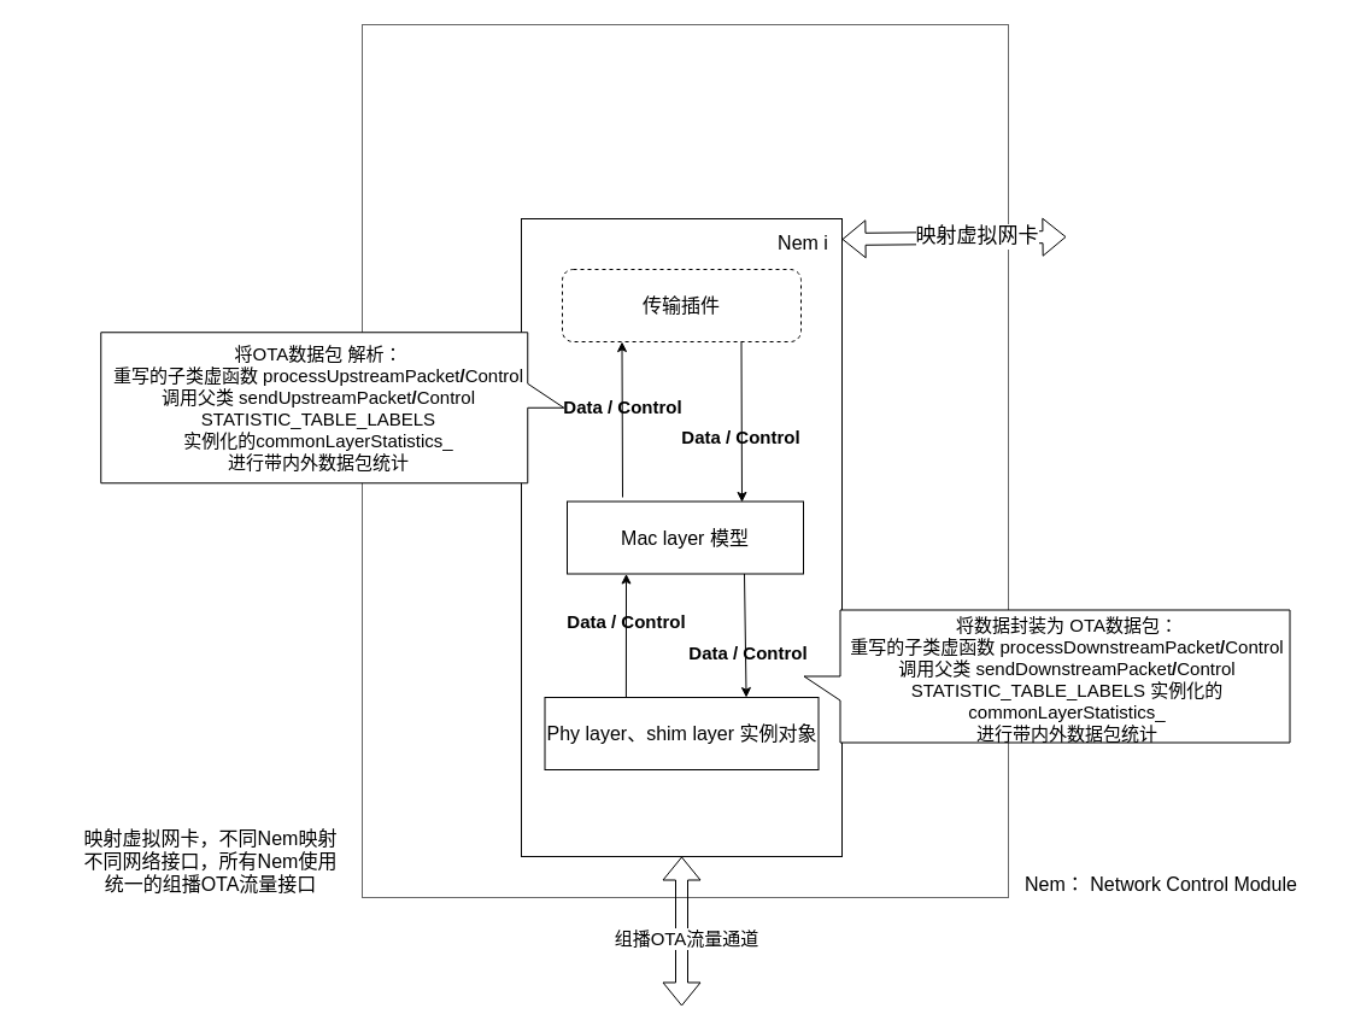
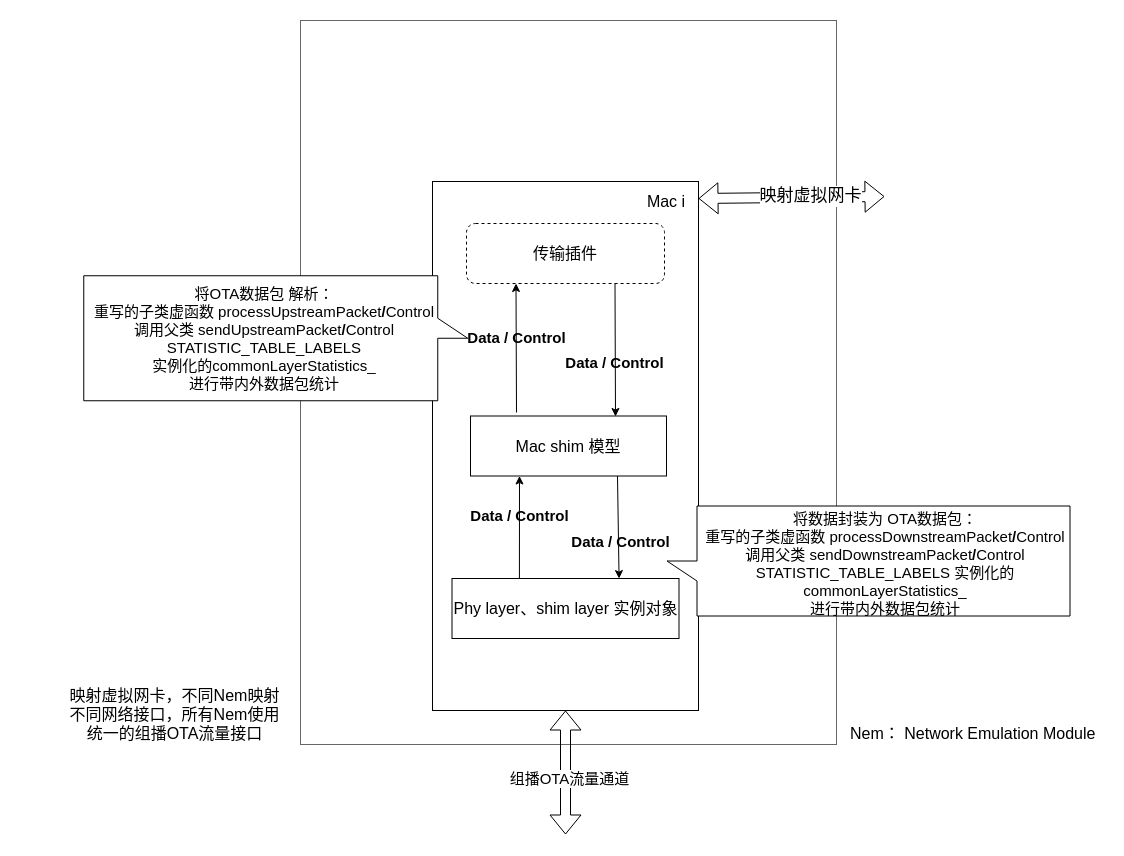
  <mxCell id="0" />
  <mxCell id="1" parent="0" />
  <mxCell id="2" value="" style="rounded=0;whiteSpace=wrap;html=1;fontSize=16;fillColor=none;fontColor=#333333;strokeColor=#666666;" parent="1" vertex="1"><mxGeometry x="300" y="20" width="536" height="724" as="geometry" /></mxCell>
  <mxCell id="3" value="" style="rounded=0;whiteSpace=wrap;html=1;fillColor=none;" parent="1" vertex="1"><mxGeometry x="432" y="181" width="266" height="529" as="geometry" /></mxCell>
  <mxCell id="4" style="edgeStyle=none;rounded=0;orthogonalLoop=1;jettySize=auto;html=1;exitX=0.75;exitY=1;exitDx=0;exitDy=0;entryX=0.736;entryY=0.001;entryDx=0;entryDy=0;entryPerimeter=0;" parent="1" source="8" target="11" edge="1"><mxGeometry relative="1" as="geometry"><mxPoint x="617" y="611" as="targetPoint" /></mxGeometry></mxCell>
  <mxCell id="5" value="&lt;b style=&quot;font-size: 11px&quot;&gt;&lt;font style=&quot;font-size: 15px&quot;&gt;Data / Control&lt;/font&gt;&lt;/b&gt;" style="edgeLabel;html=1;align=center;verticalAlign=middle;resizable=0;points=[];fontSize=15;labelBackgroundColor=none;" parent="4" vertex="1" connectable="0"><mxGeometry x="0.266" y="2" relative="1" as="geometry"><mxPoint as="offset" /></mxGeometry></mxCell>
  <mxCell id="6" style="edgeStyle=none;rounded=0;orthogonalLoop=1;jettySize=auto;html=1;entryX=0.25;entryY=1;entryDx=0;entryDy=0;" parent="1" target="14" edge="1"><mxGeometry relative="1" as="geometry"><mxPoint x="516" y="412" as="sourcePoint" /></mxGeometry></mxCell>
  <mxCell id="7" value="&lt;b&gt;&lt;font style=&quot;font-size: 15px&quot;&gt;Data / Control&lt;/font&gt;&lt;/b&gt;" style="edgeLabel;html=1;align=center;verticalAlign=middle;resizable=0;points=[];labelBackgroundColor=none;" parent="6" vertex="1" connectable="0"><mxGeometry x="0.185" relative="1" as="geometry"><mxPoint as="offset" /></mxGeometry></mxCell>
- <mxCell id="8" value="&lt;font style=&quot;font-size: 16px&quot;&gt;Mac layer 模型&lt;/font&gt;" style="rounded=0;whiteSpace=wrap;html=1;fillColor=none;" parent="1" vertex="1"><mxGeometry x="470" y="415.5" width="196" height="60" as="geometry" /></mxCell>
+ <mxCell id="8" value="&lt;font style=&quot;font-size: 16px&quot;&gt;Mac shim 模型&lt;/font&gt;" style="rounded=0;whiteSpace=wrap;html=1;fillColor=none;" parent="1" vertex="1"><mxGeometry x="470" y="415.5" width="196" height="60" as="geometry" /></mxCell>
  <mxCell id="9" style="edgeStyle=none;rounded=0;orthogonalLoop=1;jettySize=auto;html=1;exitX=0.297;exitY=0;exitDx=0;exitDy=0;entryX=0.25;entryY=1;entryDx=0;entryDy=0;exitPerimeter=0;" parent="1" source="11" target="8" edge="1"><mxGeometry relative="1" as="geometry" /></mxCell>
  <mxCell id="10" value="&lt;b style=&quot;font-size: 11px&quot;&gt;&lt;font style=&quot;font-size: 15px&quot;&gt;Data / Control&lt;/font&gt;&lt;/b&gt;" style="edgeLabel;html=1;align=center;verticalAlign=middle;resizable=0;points=[];fontSize=15;labelBackgroundColor=none;" parent="9" vertex="1" connectable="0"><mxGeometry x="0.254" relative="1" as="geometry"><mxPoint as="offset" /></mxGeometry></mxCell>
  <mxCell id="11" value="&lt;font style=&quot;font-size: 16px&quot;&gt;Phy layer、shim layer 实例对象&lt;/font&gt;" style="rounded=0;whiteSpace=wrap;html=1;fillColor=none;" parent="1" vertex="1"><mxGeometry x="451.5" y="578" width="227" height="60" as="geometry" /></mxCell>
  <mxCell id="12" style="edgeStyle=none;rounded=0;orthogonalLoop=1;jettySize=auto;html=1;exitX=0.75;exitY=1;exitDx=0;exitDy=0;" parent="1" source="14" edge="1"><mxGeometry relative="1" as="geometry"><mxPoint x="615" y="416" as="targetPoint" /></mxGeometry></mxCell>
  <mxCell id="13" value="&lt;b style=&quot;font-size: 11px&quot;&gt;&lt;font style=&quot;font-size: 15px&quot;&gt;Data / Control&lt;/font&gt;&lt;/b&gt;" style="edgeLabel;html=1;align=center;verticalAlign=middle;resizable=0;points=[];fontSize=15;labelBackgroundColor=none;" parent="12" vertex="1" connectable="0"><mxGeometry x="-0.172" y="-1" relative="1" as="geometry"><mxPoint y="23" as="offset" /></mxGeometry></mxCell>
  <mxCell id="14" value="传输插件" style="rounded=1;whiteSpace=wrap;html=1;fontSize=16;fillColor=none;dashed=1;" parent="1" vertex="1"><mxGeometry x="466" y="223" width="198" height="60" as="geometry" /></mxCell>
- <mxCell id="15" value="&lt;span style=&quot;font-size: 16px&quot;&gt;Nem i&lt;/span&gt;" style="text;html=1;strokeColor=none;fillColor=none;align=center;verticalAlign=middle;whiteSpace=wrap;rounded=0;" parent="1" vertex="1"><mxGeometry x="636" y="186" width="60" height="30" as="geometry" /></mxCell>
- <mxCell id="16" value="&lt;span style=&quot;color: rgb(0 , 0 , 0) ; font-family: &amp;#34;helvetica&amp;#34; ; font-size: 16px ; font-style: normal ; font-weight: 400 ; letter-spacing: normal ; text-align: center ; text-indent: 0px ; text-transform: none ; word-spacing: 0px ; display: inline ; float: none&quot;&gt;Nem：&amp;nbsp;Network Control Module&lt;/span&gt;" style="text;whiteSpace=wrap;html=1;fontSize=16;" parent="1" vertex="1"><mxGeometry x="848" y="717" width="254" height="40" as="geometry" /></mxCell>
+ <mxCell id="15" value="&lt;span style=&quot;font-size: 16px&quot;&gt;Mac i&lt;/span&gt;" style="text;html=1;strokeColor=none;fillColor=none;align=center;verticalAlign=middle;whiteSpace=wrap;rounded=0;" parent="1" vertex="1"><mxGeometry x="636" y="186" width="60" height="30" as="geometry" /></mxCell>
+ <mxCell id="16" value="&lt;span style=&quot;color: rgb(0 , 0 , 0) ; font-family: &amp;#34;helvetica&amp;#34; ; font-size: 16px ; font-style: normal ; font-weight: 400 ; letter-spacing: normal ; text-align: center ; text-indent: 0px ; text-transform: none ; word-spacing: 0px ; display: inline ; float: none&quot;&gt;Nem：&amp;nbsp;Network Emulation Module&lt;/span&gt;" style="text;whiteSpace=wrap;html=1;fontSize=16;" parent="1" vertex="1"><mxGeometry x="848" y="717" width="254" height="40" as="geometry" /></mxCell>
  <mxCell id="17" value="" style="shape=callout;whiteSpace=wrap;html=1;perimeter=calloutPerimeter;fontSize=15;rotation=90;fillColor=default;" parent="1" vertex="1"><mxGeometry x="813" y="359" width="110" height="403" as="geometry" /></mxCell>
  <mxCell id="18" value="" style="shape=callout;whiteSpace=wrap;html=1;perimeter=calloutPerimeter;fontSize=15;rotation=-90;fillColor=default;" parent="1" vertex="1"><mxGeometry x="212.75" y="145.75" width="125" height="384" as="geometry" /></mxCell>
  <mxCell id="19" value="将数据封装为 OTA数据包：&lt;br&gt;重写的子类虚函数 processDownstreamPacket&lt;b&gt;/&lt;/b&gt;Control&lt;br&gt;调用父类 sendDownstreamPacket&lt;b&gt;/&lt;/b&gt;Control&lt;br&gt;STATISTIC_TABLE_LABELS 实例化的&lt;br&gt;commonLayerStatistics_&lt;br&gt;进行带内外数据包统计" style="text;html=1;strokeColor=none;fillColor=none;align=center;verticalAlign=middle;whiteSpace=wrap;rounded=0;fontSize=15;" parent="1" vertex="1"><mxGeometry x="692" y="514.5" width="386" height="96" as="geometry" /></mxCell>
  <mxCell id="20" value="将OTA数据包 解析：&lt;br&gt;重写的子类虚函数 processUpstreamPacket&lt;b&gt;/&lt;/b&gt;Control&lt;br&gt;调用父类 sendUpstreamPacket&lt;b&gt;/&lt;/b&gt;Control&lt;br&gt;STATISTIC_TABLE_LABELS &lt;br&gt;实例化的commonLayerStatistics_&lt;br&gt;进行带内外数据包统计" style="text;html=1;strokeColor=none;fillColor=none;align=center;verticalAlign=middle;whiteSpace=wrap;rounded=0;fontSize=15;" parent="1" vertex="1"><mxGeometry x="20" y="283.25" width="488" height="109" as="geometry" /></mxCell>
  <mxCell id="21" value="" style="shape=flexArrow;endArrow=classic;startArrow=classic;html=1;rounded=0;fontSize=15;" parent="1" edge="1"><mxGeometry width="100" height="100" relative="1" as="geometry"><mxPoint x="698" y="198" as="sourcePoint" /><mxPoint x="884" y="196" as="targetPoint" /></mxGeometry></mxCell>
  <mxCell id="22" value="&lt;font style=&quot;font-size: 17px&quot;&gt;映射虚拟网卡&lt;/font&gt;" style="edgeLabel;html=1;align=center;verticalAlign=middle;resizable=0;points=[];fontSize=15;labelBackgroundColor=default;" parent="21" vertex="1" connectable="0"><mxGeometry x="0.204" y="1" relative="1" as="geometry"><mxPoint as="offset" /></mxGeometry></mxCell>
  <mxCell id="23" value="" style="shape=flexArrow;endArrow=classic;startArrow=classic;html=1;rounded=0;fontSize=15;entryX=0.5;entryY=1;entryDx=0;entryDy=0;" parent="1" target="3" edge="1"><mxGeometry width="100" height="100" relative="1" as="geometry"><mxPoint x="565" y="834" as="sourcePoint" /><mxPoint x="566" y="793" as="targetPoint" /></mxGeometry></mxCell>
  <mxCell id="24" value="组播OTA流量通道" style="edgeLabel;html=1;align=center;verticalAlign=middle;resizable=0;points=[];fontSize=15;labelBackgroundColor=default;" parent="23" vertex="1" connectable="0"><mxGeometry x="0.242" y="-1" relative="1" as="geometry"><mxPoint x="2" y="20" as="offset" /></mxGeometry></mxCell>
  <mxCell id="25" value="&lt;div style=&quot;text-align: center&quot;&gt;&lt;span style=&quot;font-size: 16px&quot;&gt;&lt;font face=&quot;helvetica&quot;&gt;映射虚拟网卡，不同Nem映射不同网络接口，所有Nem使用统一的组播OTA流量接口&lt;/font&gt;&lt;/span&gt;&lt;/div&gt;" style="text;whiteSpace=wrap;html=1;fontSize=15;" parent="1" vertex="1"><mxGeometry x="65" y="679" width="217" height="65" as="geometry" /></mxCell>
